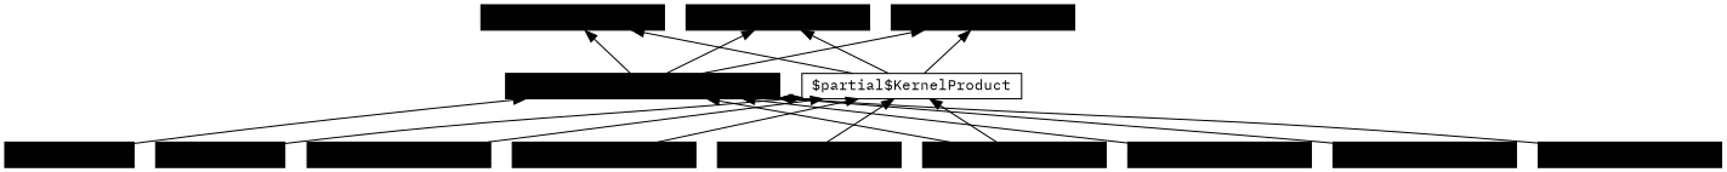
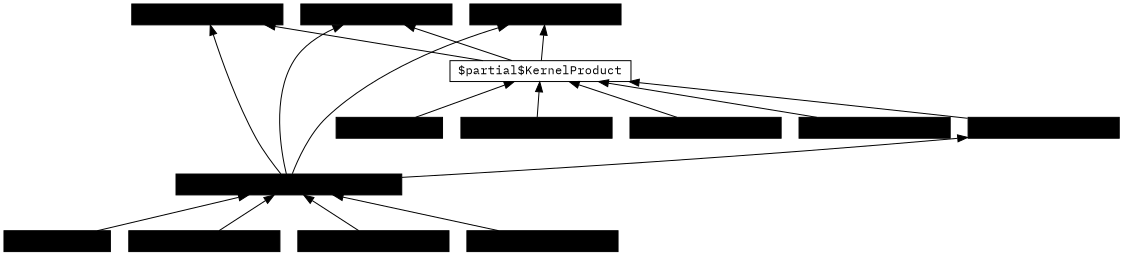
  digraph {
    fontname="IBM Plex Mono"
    ordering=in
    rankdir=BT
    node [align=right fillcolor="blue!10" fontname="IBM Plex Mono" fontsize=12 margin="\"0.5\"" ranksep=0.1 shape=box style=filled]
    edge [fontname="IBM Plex Mono"]
    n1 [fillcolor="green!10" height=0.2 label="$\partial$KernelProductGrad_x"]
    n2 [fillcolor="red!10" height=0.2 label="\tl{$x$}{(1000, 3)}"]
    n3 [fillcolor="red!10" height=0.2 label="\tl{$y$}{(2000, 3)}"]
    n4 [fillcolor="red!10" height=0.2 label="\tl{$b$}{(2000, 1)}"]
    n5 [fillcolor=white height=0.2 label="$\partial$KernelProduct"]
    n6 [height=0.2 label="\tl{$s$}{(1)}"]
    n7 [height=0.2 label="\tl{$x$}{(1000, 3)}"]
    n8 [height=0.2 label="\tl{$y$}{(2000, 3)}"]
    n9 [height=0.2 label="\tl{$b$}{(2000, 1)}"]
    n10 [height=0.2 label="\tl{$s$}{(1)}"]
    n11 [height=0.2 label="\tl{$a$}{(1000, 1)}"]
    n12 [height=0.2 label="\tl{$x$}{(1000, 3)}"]
    n13 [height=0.2 label="\tl{$y$}{(2000, 3)}"]
    n14 [height=0.2 label="\tl{$b$}{(2000, 1)}"]
    n1 -> n2
    n1 -> n3
    n1 -> n4
    n5 -> n2
    n5 -> n3
    n5 -> n4
    n6 -> n5
    n7 -> n5
    n8 -> n5
    n9 -> n5
    n10 -> n1
-   n11 -> n1
+   n1 -> n11
    n11 -> n5
    n12 -> n1
    n13 -> n1
    n14 -> n1
  }
